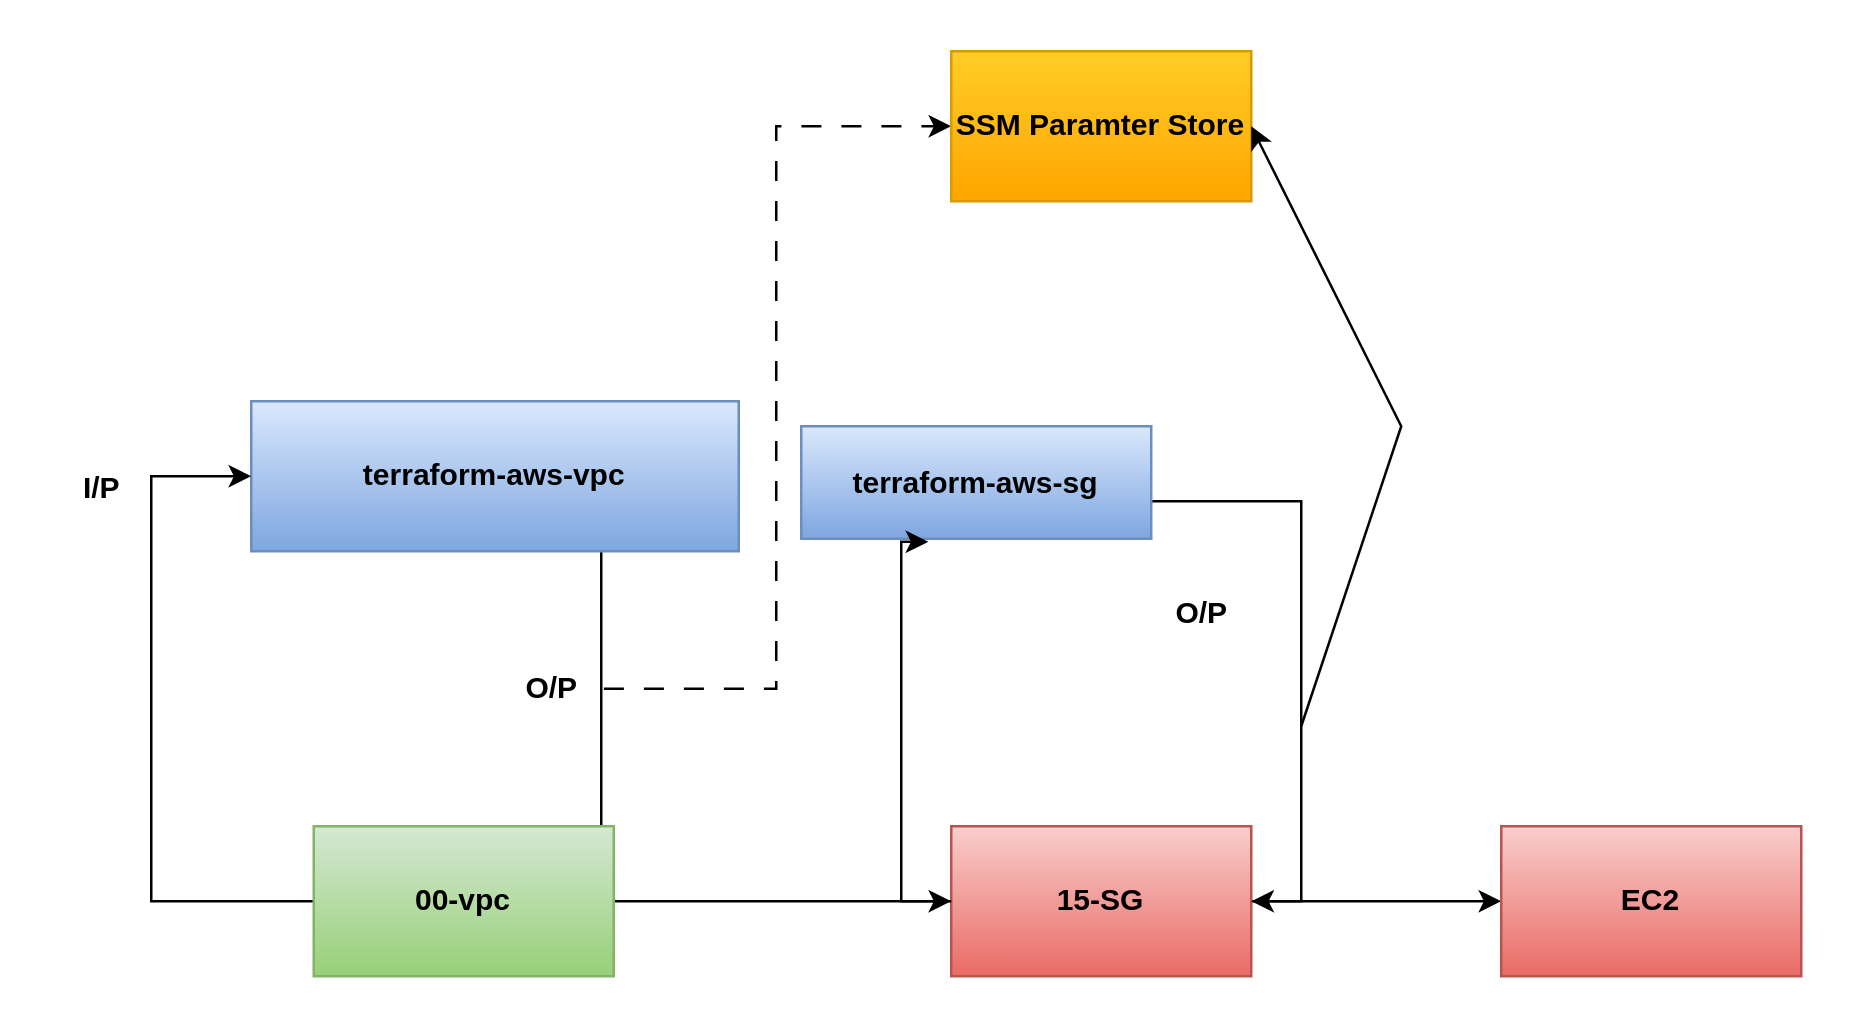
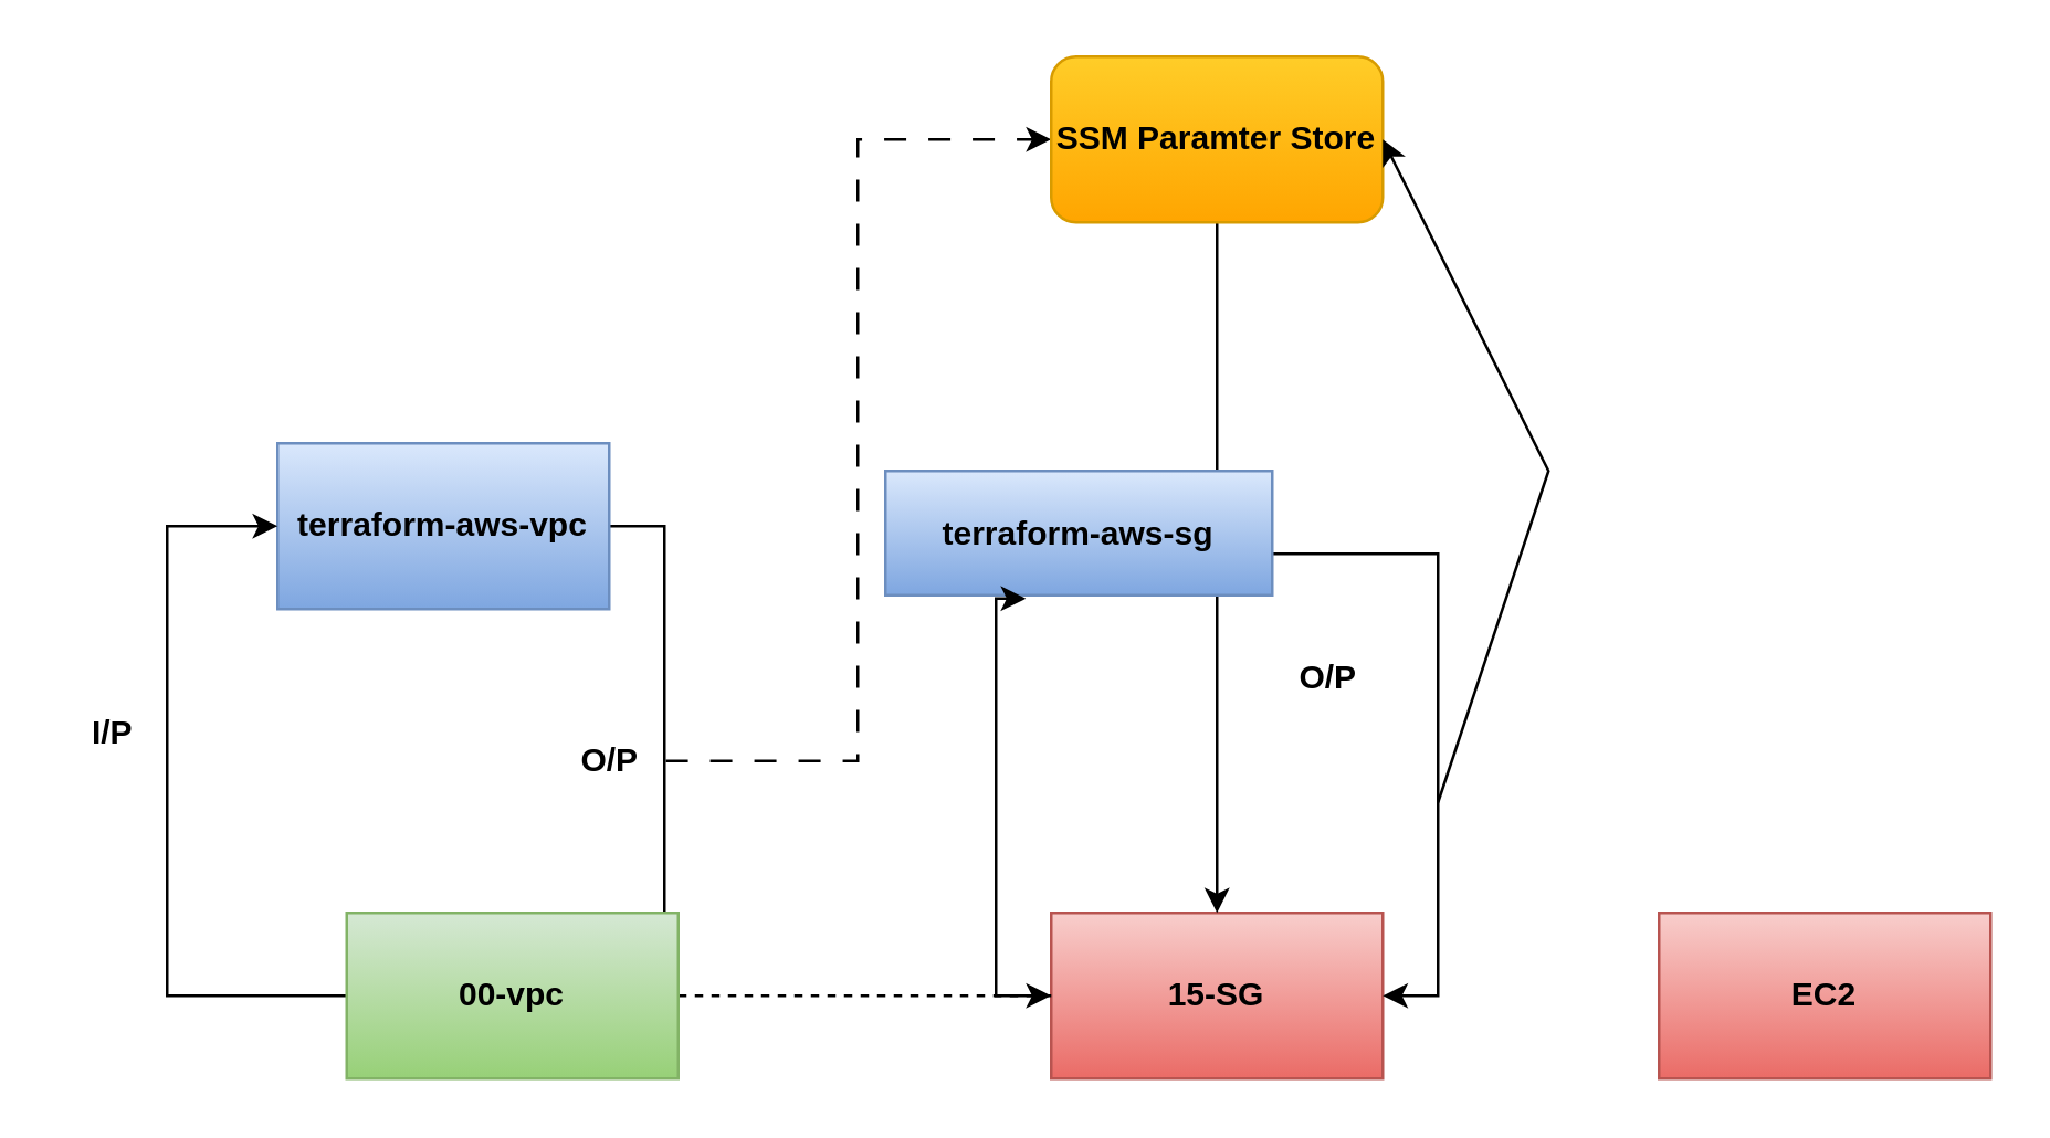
  <mxCell id="0" />
  <mxCell id="1" parent="0" />
  <mxCell id="2" style="edgeStyle=orthogonalEdgeStyle;rounded=0;orthogonalLoop=1;jettySize=auto;html=1;entryX=1;entryY=0.5;entryDx=0;entryDy=0;" edge="1" parent="1" source="3" target="6"><mxGeometry relative="1" as="geometry"><Array as="points"><mxPoint x="240" y="190" /><mxPoint x="240" y="360" /></Array></mxGeometry></mxCell>
- <mxCell id="3" value="&lt;b&gt;terraform-aws-vpc&lt;/b&gt;" style="rounded=0;whiteSpace=wrap;html=1;fillColor=#dae8fc;gradientColor=#7ea6e0;strokeColor=#6c8ebf;" vertex="1" parent="1"><mxGeometry x="100" y="160" width="195" height="60" as="geometry" /></mxCell>
+ <mxCell id="3" value="&lt;b&gt;terraform-aws-vpc&lt;/b&gt;" style="rounded=0;whiteSpace=wrap;html=1;fillColor=#dae8fc;gradientColor=#7ea6e0;strokeColor=#6c8ebf;" vertex="1" parent="1"><mxGeometry x="100" y="160" width="120" height="60" as="geometry" /></mxCell>
  <mxCell id="4" style="edgeStyle=orthogonalEdgeStyle;rounded=0;orthogonalLoop=1;jettySize=auto;html=1;entryX=0;entryY=0.5;entryDx=0;entryDy=0;" edge="1" parent="1" source="6" target="3"><mxGeometry relative="1" as="geometry"><Array as="points"><mxPoint y="360" x="60" /><mxPoint y="190" x="60" /></Array></mxGeometry></mxCell>
- <mxCell id="5" style="edgeStyle=orthogonalEdgeStyle;rounded=0;orthogonalLoop=1;jettySize=auto;html=1;entryX=0;entryY=0.5;entryDx=0;entryDy=0;" edge="1" parent="1" source="6" target="11"><mxGeometry relative="1" as="geometry" /></mxCell>
+ <mxCell id="5" style="edgeStyle=orthogonalEdgeStyle;rounded=0;orthogonalLoop=1;jettySize=auto;html=1;entryX=0;entryY=0.5;entryDx=0;entryDy=0;dashed=1;" edge="1" parent="1" source="6" target="11"><mxGeometry relative="1" as="geometry" /></mxCell>
  <mxCell id="6" value="&lt;b&gt;00-vpc&lt;/b&gt;" style="rounded=0;whiteSpace=wrap;html=1;fillColor=#d5e8d4;gradientColor=#97d077;strokeColor=#82b366;" vertex="1" parent="1"><mxGeometry x="125" y="330" width="120" height="60" as="geometry" /></mxCell>
- <mxCell id="7" value="&lt;b&gt;I/P&lt;/b&gt;" style="text;html=1;align=center;verticalAlign=middle;resizable=0;points=[];autosize=1;strokeColor=none;fillColor=none;" vertex="1" parent="1"><mxGeometry x="20" y="180" width="40" height="30" as="geometry" /></mxCell>
+ <mxCell id="7" value="&lt;b&gt;I/P&lt;/b&gt;" style="text;html=1;align=center;verticalAlign=middle;resizable=0;points=[];autosize=1;strokeColor=none;fillColor=none;" vertex="1" parent="1"><mxGeometry x="20" y="250" width="40" height="30" as="geometry" /></mxCell>
  <mxCell id="8" style="edgeStyle=orthogonalEdgeStyle;rounded=0;orthogonalLoop=1;jettySize=auto;html=1;entryX=0;entryY=0.5;entryDx=0;entryDy=0;flowAnimation=1;" edge="1" parent="1" source="9" target="13"><mxGeometry relative="1" as="geometry" /></mxCell>
  <mxCell id="9" value="&lt;b&gt;O/P&lt;/b&gt;" style="text;html=1;align=center;verticalAlign=middle;resizable=0;points=[];autosize=1;strokeColor=none;fillColor=none;" vertex="1" parent="1"><mxGeometry x="200" y="260" width="40" height="30" as="geometry" /></mxCell>
- <mxCell id="10" style="edgeStyle=orthogonalEdgeStyle;rounded=0;orthogonalLoop=1;jettySize=auto;html=1;entryX=0;entryY=0.5;entryDx=0;entryDy=0;" edge="1" parent="1" source="11" target="14"><mxGeometry relative="1" as="geometry" /></mxCell>
  <mxCell id="11" value="&lt;b&gt;15-SG&lt;/b&gt;" style="rounded=0;whiteSpace=wrap;html=1;fillColor=#f8cecc;gradientColor=#ea6b66;strokeColor=#b85450;" vertex="1" parent="1"><mxGeometry x="380" y="330" width="120" height="60" as="geometry" /></mxCell>
- <mxCell id="13" value="&lt;b&gt;SSM Paramter Store&lt;/b&gt;" style="whiteSpace=wrap;html=1;fillColor=#ffcd28;gradientColor=#ffa500;strokeColor=#d79b00;rounded=0;" vertex="1" parent="1"><mxGeometry x="380" y="20" width="120" height="60" as="geometry" /></mxCell>
+ <mxCell id="12" style="edgeStyle=orthogonalEdgeStyle;rounded=0;orthogonalLoop=1;jettySize=auto;html=1;entryX=0.5;entryY=0;entryDx=0;entryDy=0;" edge="1" parent="1" source="13" target="11"><mxGeometry relative="1" as="geometry" /></mxCell>
+ <mxCell id="13" value="&lt;b&gt;SSM Paramter Store&lt;/b&gt;" style="rounded=1;whiteSpace=wrap;html=1;fillColor=#ffcd28;gradientColor=#ffa500;strokeColor=#d79b00;" vertex="1" parent="1"><mxGeometry x="380" y="20" width="120" height="60" as="geometry" /></mxCell>
  <mxCell id="14" value="&lt;b&gt;EC2&lt;/b&gt;" style="rounded=0;whiteSpace=wrap;html=1;fillColor=#f8cecc;gradientColor=#ea6b66;strokeColor=#b85450;" vertex="1" parent="1"><mxGeometry x="600" y="330" width="120" height="60" as="geometry" /></mxCell>
  <mxCell id="15" style="edgeStyle=orthogonalEdgeStyle;rounded=0;orthogonalLoop=1;jettySize=auto;html=1;entryX=1;entryY=0.5;entryDx=0;entryDy=0;" edge="1" parent="1" source="16" target="11"><mxGeometry relative="1" as="geometry"><Array as="points"><mxPoint x="520" y="200" /><mxPoint x="520" y="360" /></Array></mxGeometry></mxCell>
  <mxCell id="16" value="&lt;b&gt;terraform-aws-sg&lt;/b&gt;" style="rounded=0;whiteSpace=wrap;html=1;fillColor=#dae8fc;gradientColor=#7ea6e0;strokeColor=#6c8ebf;" vertex="1" parent="1"><mxGeometry x="320" y="170" width="140" height="45" as="geometry" /></mxCell>
  <mxCell id="17" style="edgeStyle=orthogonalEdgeStyle;rounded=0;orthogonalLoop=1;jettySize=auto;html=1;entryX=0.363;entryY=1.027;entryDx=0;entryDy=0;entryPerimeter=0;" edge="1" parent="1" source="11" target="16"><mxGeometry relative="1" as="geometry"><Array as="points"><mxPoint x="360" y="360" /></Array></mxGeometry></mxCell>
  <mxCell id="18" value="&lt;b&gt;O/P&lt;/b&gt;" style="text;html=1;align=center;verticalAlign=middle;resizable=0;points=[];autosize=1;strokeColor=none;fillColor=none;" vertex="1" parent="1"><mxGeometry x="460" y="230" width="40" height="30" as="geometry" /></mxCell>
  <mxCell id="19" value="" style="endArrow=classic;html=1;rounded=0;entryX=1;entryY=0.5;entryDx=0;entryDy=0;" edge="1" parent="1" target="13"><mxGeometry width="50" height="50" relative="1" as="geometry"><mxPoint x="520" y="290" as="sourcePoint" /><mxPoint x="510" y="80" as="targetPoint" /><Array as="points"><mxPoint x="560" y="170" /></Array></mxGeometry></mxCell>
